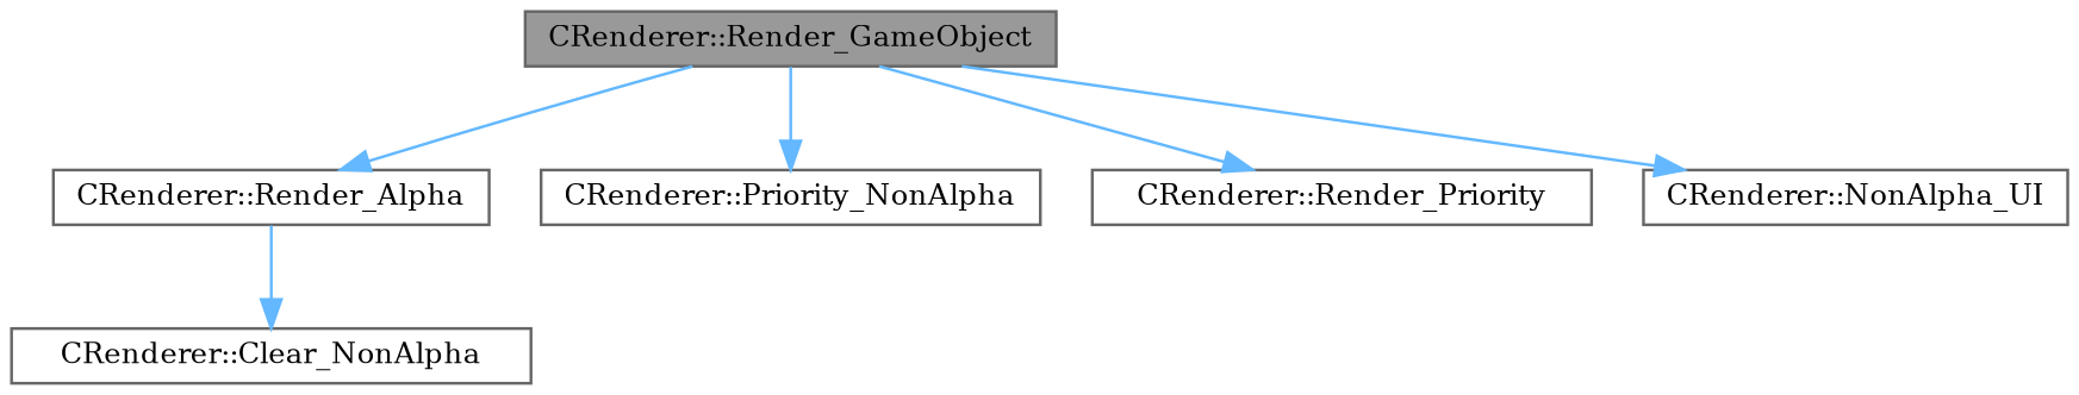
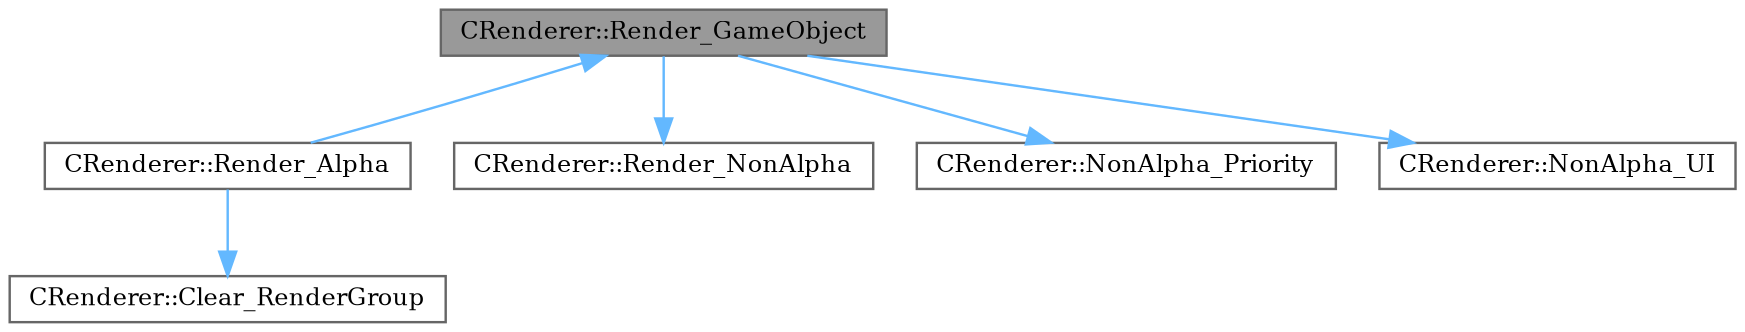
  digraph {
    fontname="DejaVu Serif"
    rankdir=TB
    node [color=grey40 fillcolor=white fontname="DejaVu Serif" fontsize=10 shape=box style=filled]
    edge [color=steelblue1 fontname="DejaVu Serif" fontsize=10 labelfontname=Helvetica labelfontsize=10 style=solid]
    n1 [color=gray40 fillcolor=grey60 fontcolor=black height=0.2 label="CRenderer::Render_GameObject" width=0.4]
    n2 [height=0.2 label="CRenderer::Render_Alpha" width=0.4]
-   n3 [height=0.2 label="CRenderer::Priority_NonAlpha" width=0.4]
-   n4 [height=0.2 label="CRenderer::Render_Priority" width=0.4]
+   n3 [height=0.2 label="CRenderer::Render_NonAlpha" width=0.4]
+   n4 [height=0.2 label="CRenderer::NonAlpha_Priority" width=0.4]
    n5 [height=0.2 label="CRenderer::NonAlpha_UI" width=0.4]
-   n6 [height=0.2 label="CRenderer::Clear_NonAlpha" width=0.4]
-   n1 -> n2
+   n6 [height=0.2 label="CRenderer::Clear_RenderGroup" width=0.4]
+   n2 -> n1
    n1 -> n3
    n1 -> n4
    n1 -> n5
    n2 -> n6
  }
